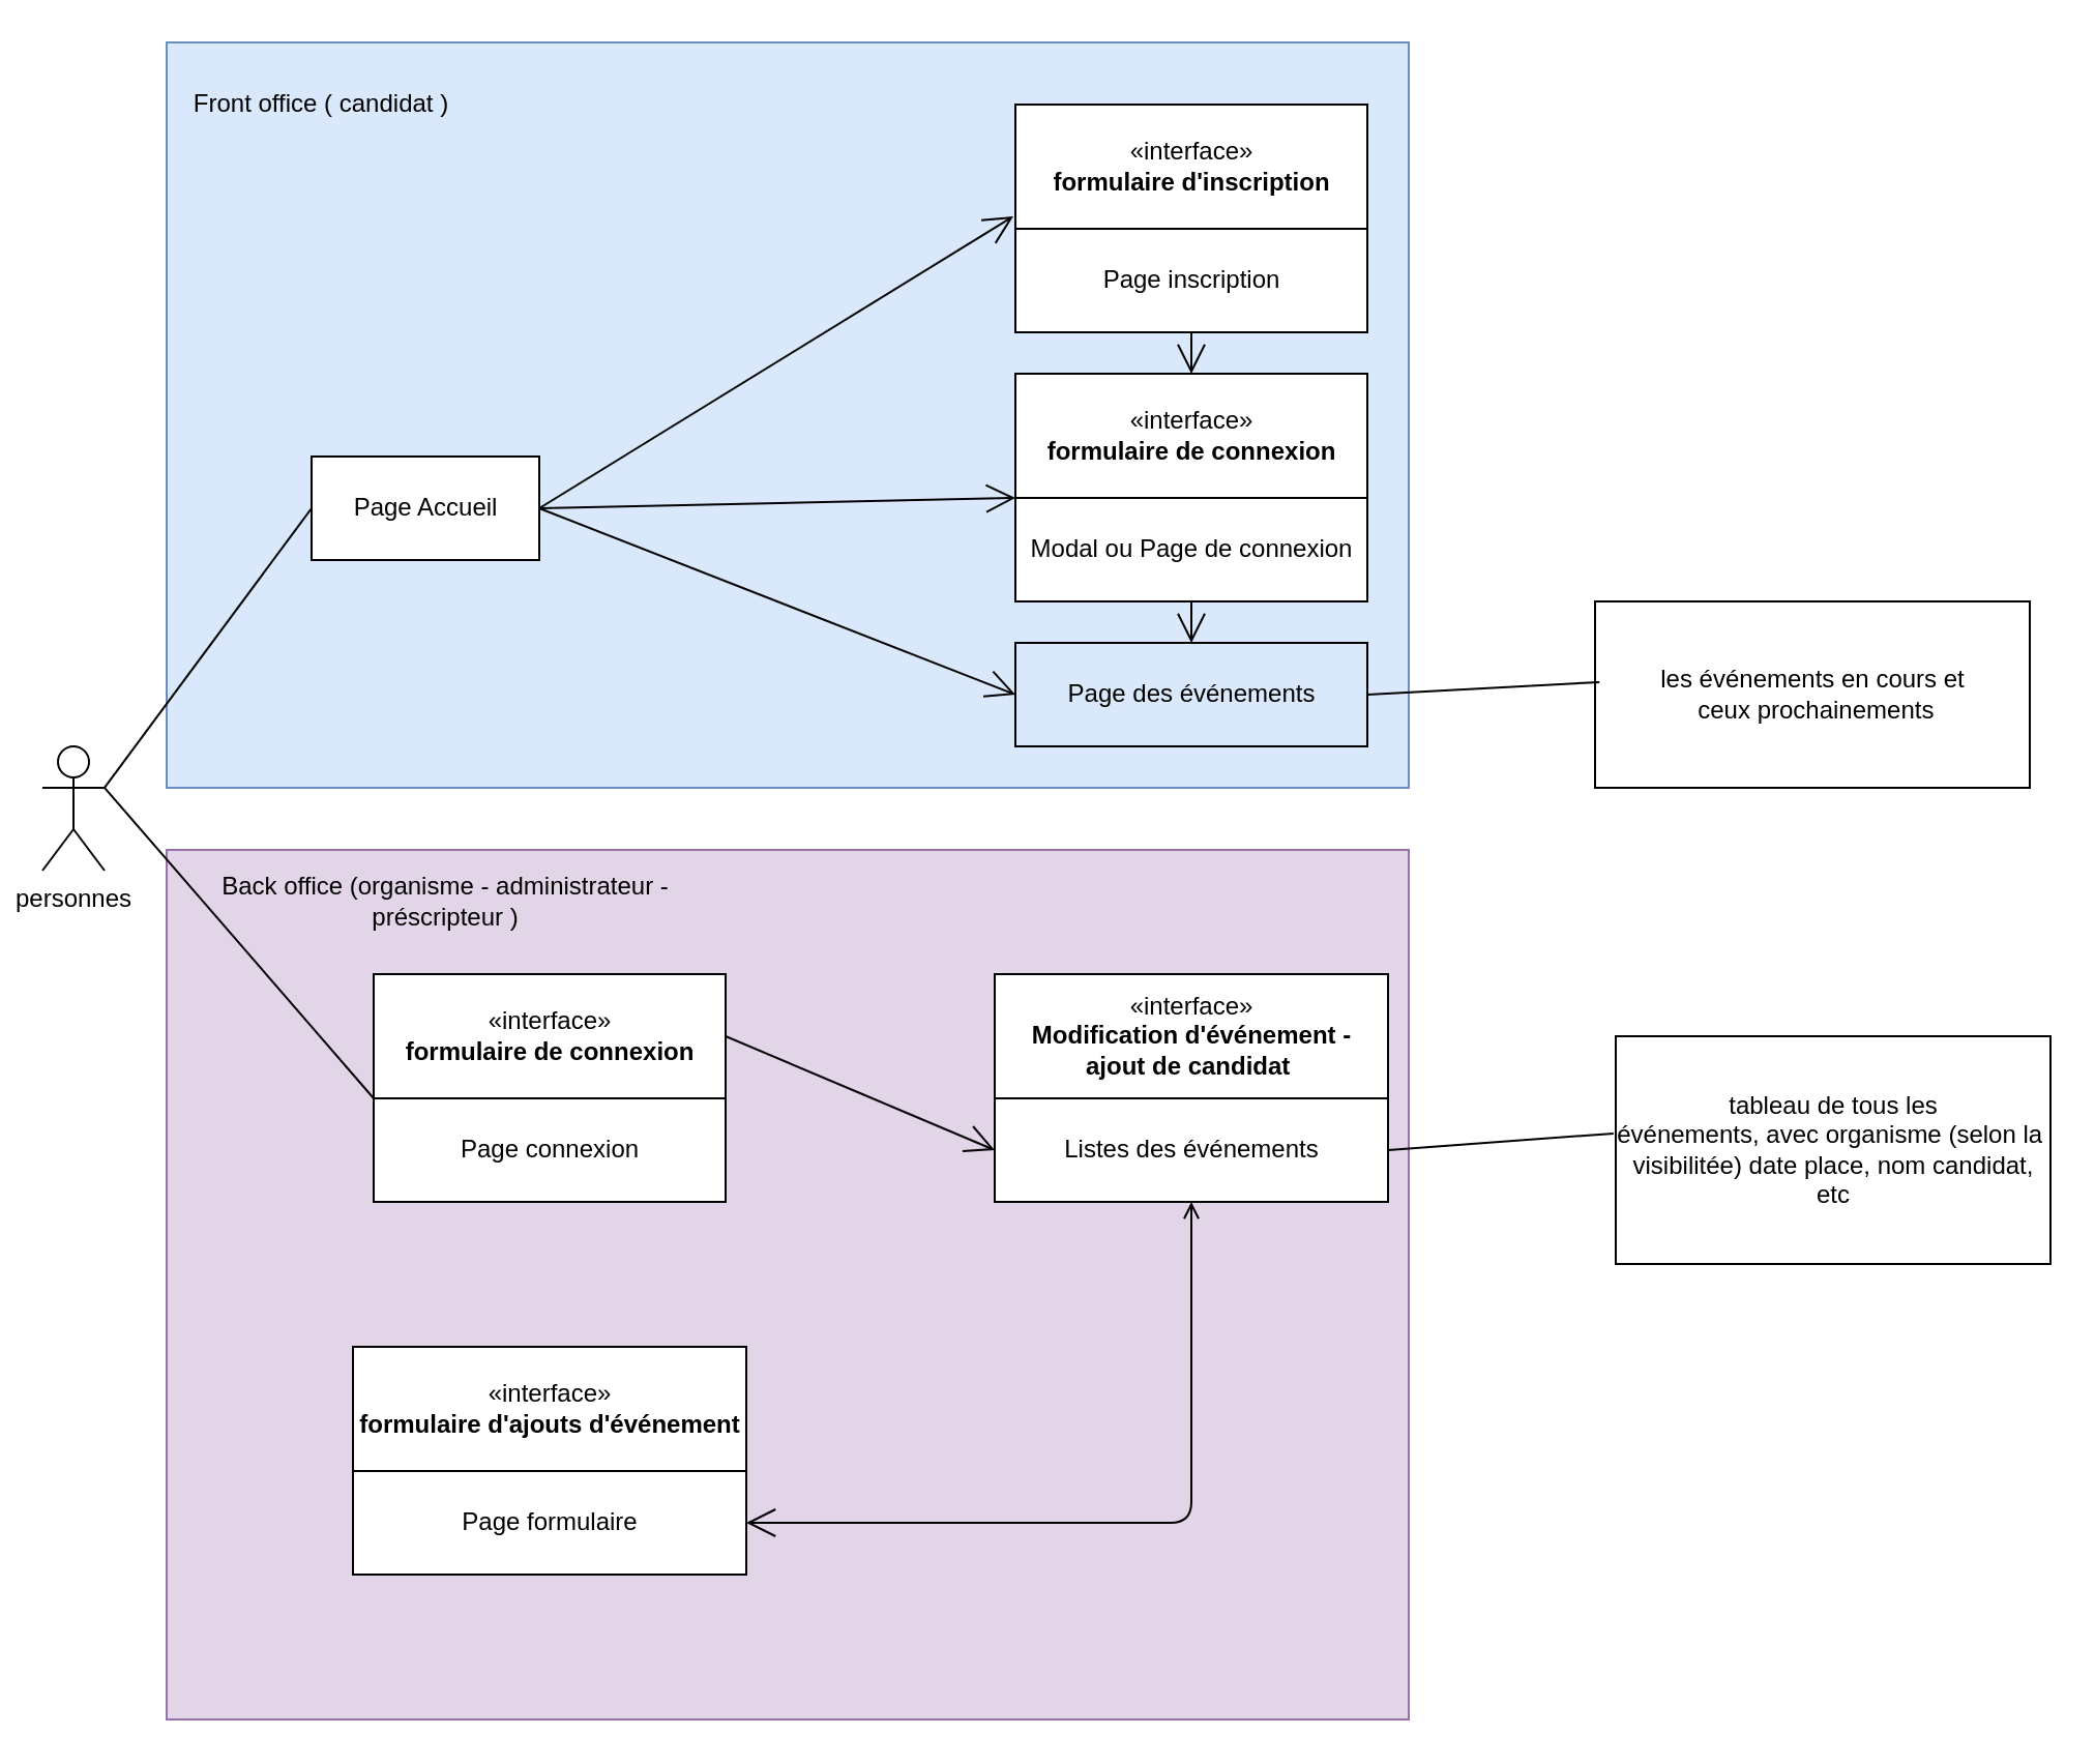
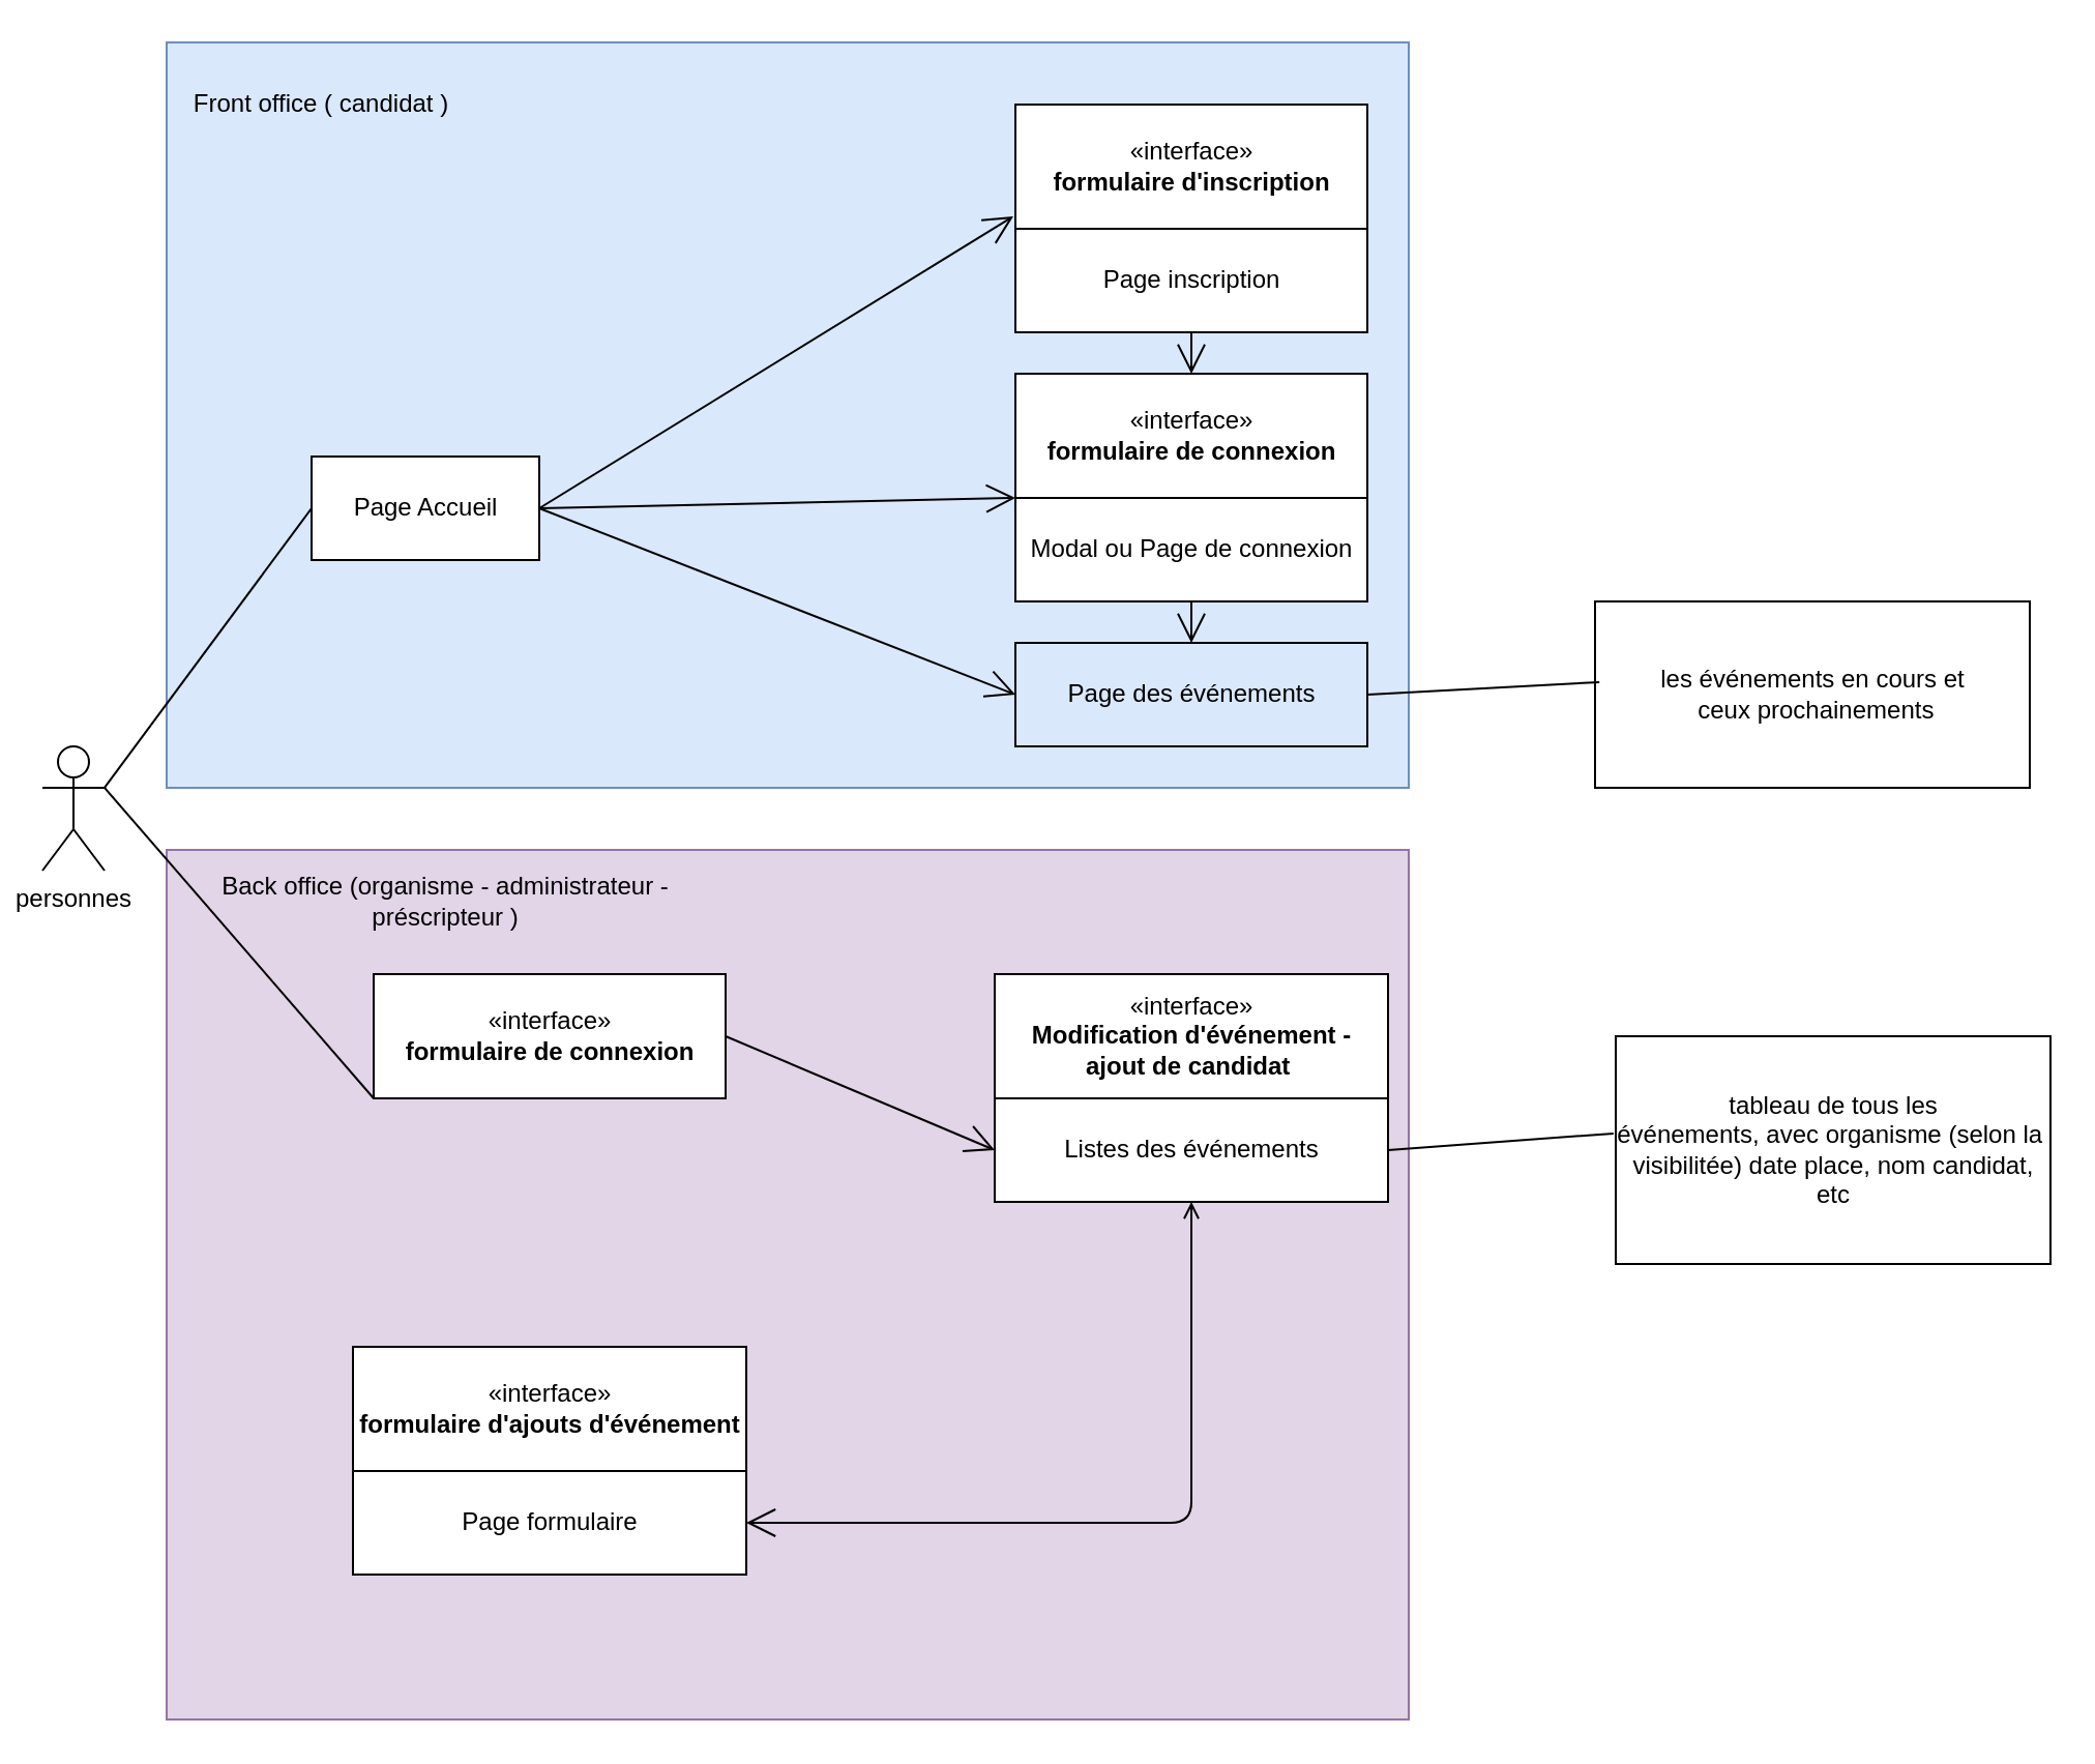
  <mxCell id="0" />
  <mxCell id="1" parent="0" />
  <mxCell id="2" value="" style="rounded=0;whiteSpace=wrap;html=1;fillColor=#dae8fc;strokeColor=#6c8ebf;" vertex="1" parent="1"><mxGeometry x="80" y="20" width="600" height="360" as="geometry" /></mxCell>
  <mxCell id="3" value="Page Accueil" style="html=1;" vertex="1" parent="1"><mxGeometry x="150" y="220" width="110" height="50" as="geometry" /></mxCell>
  <mxCell id="4" value="personnes" style="shape=umlActor;verticalLabelPosition=bottom;verticalAlign=top;html=1;" vertex="1" parent="1"><mxGeometry x="20" y="360" width="30" height="60" as="geometry" /></mxCell>
  <mxCell id="5" value="«interface»&lt;br&gt;&lt;b&gt;formulaire d'inscription&lt;/b&gt;" style="html=1;" vertex="1" parent="1"><mxGeometry x="490" y="50" width="170" height="60" as="geometry" /></mxCell>
  <mxCell id="6" value="Page inscription" style="html=1;" vertex="1" parent="1"><mxGeometry x="490" y="110" width="170" height="50" as="geometry" /></mxCell>
  <mxCell id="7" value="«interface»&lt;br&gt;&lt;b&gt;formulaire de connexion&lt;/b&gt;" style="html=1;" vertex="1" parent="1"><mxGeometry x="490" y="180" width="170" height="60" as="geometry" /></mxCell>
  <mxCell id="8" value="Modal ou Page de connexion" style="html=1;" vertex="1" parent="1"><mxGeometry x="490" y="240" width="170" height="50" as="geometry" /></mxCell>
  <mxCell id="9" value="Page des événements" style="html=1;fillColor=#dae8fc;" vertex="1" parent="1"><mxGeometry x="490" y="310" width="170" height="50" as="geometry" /></mxCell>
  <mxCell id="10" value="" style="endArrow=open;endFill=1;endSize=12;html=1;exitX=1;exitY=0.5;exitDx=0;exitDy=0;entryX=-0.006;entryY=0.9;entryDx=0;entryDy=0;entryPerimeter=0;" edge="1" parent="1" source="3" target="5"><mxGeometry width="160" relative="1" as="geometry"><mxPoint x="200" y="240" as="sourcePoint" /><mxPoint x="360" y="240" as="targetPoint" /></mxGeometry></mxCell>
  <mxCell id="11" value="" style="endArrow=open;endFill=1;endSize=12;html=1;exitX=1;exitY=0.5;exitDx=0;exitDy=0;entryX=0;entryY=1;entryDx=0;entryDy=0;" edge="1" parent="1" source="3" target="7"><mxGeometry width="160" relative="1" as="geometry"><mxPoint x="300" y="255" as="sourcePoint" /><mxPoint x="498.98" y="114" as="targetPoint" /></mxGeometry></mxCell>
  <mxCell id="12" value="" style="endArrow=open;endFill=1;endSize=12;html=1;exitX=1;exitY=0.5;exitDx=0;exitDy=0;entryX=0;entryY=0.5;entryDx=0;entryDy=0;" edge="1" parent="1" source="3" target="9"><mxGeometry width="160" relative="1" as="geometry"><mxPoint x="300" y="255" as="sourcePoint" /><mxPoint x="500" y="250" as="targetPoint" /></mxGeometry></mxCell>
  <mxCell id="13" value="Front office ( candidat )" style="text;html=1;strokeColor=none;fillColor=none;align=center;verticalAlign=middle;whiteSpace=wrap;rounded=0;" vertex="1" parent="1"><mxGeometry x="80" y="20" width="150" height="60" as="geometry" /></mxCell>
  <mxCell id="14" value="" style="rounded=0;whiteSpace=wrap;html=1;fillColor=#e1d5e7;strokeColor=#9673a6;" vertex="1" parent="1"><mxGeometry x="80" y="410" width="600" height="420" as="geometry" /></mxCell>
  <mxCell id="15" value="Back office (organisme - administrateur - préscripteur )" style="text;html=1;strokeColor=none;fillColor=none;align=center;verticalAlign=middle;whiteSpace=wrap;rounded=0;" vertex="1" parent="1"><mxGeometry x="80" y="410" width="270" height="50" as="geometry" /></mxCell>
- <mxCell id="16" value="Page connexion" style="html=1;" vertex="1" parent="1"><mxGeometry x="180" y="530" width="170" height="50" as="geometry" /></mxCell>
  <mxCell id="17" value="«interface»&lt;br&gt;&lt;b&gt;formulaire de connexion&lt;/b&gt;" style="html=1;" vertex="1" parent="1"><mxGeometry x="180" y="470" width="170" height="60" as="geometry" /></mxCell>
  <mxCell id="18" value="Listes des événements" style="html=1;" vertex="1" parent="1"><mxGeometry x="480" y="530" width="190" height="50" as="geometry" /></mxCell>
  <mxCell id="19" value="les événements en cours et&lt;br&gt;&amp;nbsp;ceux prochainements" style="html=1;" vertex="1" parent="1"><mxGeometry x="770" y="290" width="210" height="90" as="geometry" /></mxCell>
  <mxCell id="20" value="" style="endArrow=none;endFill=0;endSize=12;html=1;exitX=0.01;exitY=0.433;exitDx=0;exitDy=0;entryX=1;entryY=0.5;entryDx=0;entryDy=0;exitPerimeter=0;" edge="1" parent="1" source="19" target="9"><mxGeometry width="160" relative="1" as="geometry"><mxPoint x="300" y="255" as="sourcePoint" /><mxPoint x="500" y="345" as="targetPoint" /></mxGeometry></mxCell>
  <mxCell id="21" value="tableau de tous les &lt;br&gt;événements, avec organisme (selon la&amp;nbsp;&lt;br&gt;visibilitée) date place, nom candidat, &lt;br&gt;etc" style="html=1;" vertex="1" parent="1"><mxGeometry x="780" y="500" width="210" height="110" as="geometry" /></mxCell>
  <mxCell id="22" value="" style="endArrow=none;endFill=0;endSize=12;html=1;exitX=-0.005;exitY=0.427;exitDx=0;exitDy=0;entryX=1;entryY=0.5;entryDx=0;entryDy=0;exitPerimeter=0;" edge="1" parent="1" source="21" target="18"><mxGeometry width="160" relative="1" as="geometry"><mxPoint x="782.1" y="338.97" as="sourcePoint" /><mxPoint x="670" y="345" as="targetPoint" /></mxGeometry></mxCell>
  <mxCell id="23" value="" style="endArrow=open;endFill=0;endSize=12;html=1;exitX=1;exitY=0.5;exitDx=0;exitDy=0;entryX=0;entryY=0.5;entryDx=0;entryDy=0;startArrow=none;startFill=0;" edge="1" parent="1" source="17" target="18"><mxGeometry width="160" relative="1" as="geometry"><mxPoint x="300" y="255" as="sourcePoint" /><mxPoint x="500" y="345" as="targetPoint" /></mxGeometry></mxCell>
  <mxCell id="24" value="Page formulaire" style="html=1;" vertex="1" parent="1"><mxGeometry x="170" y="710" width="190" height="50" as="geometry" /></mxCell>
  <mxCell id="25" value="«interface»&lt;br&gt;&lt;b&gt;formulaire d'ajouts d'événement&lt;/b&gt;" style="html=1;" vertex="1" parent="1"><mxGeometry x="170" y="650" width="190" height="60" as="geometry" /></mxCell>
  <mxCell id="26" value="«interface»&lt;br&gt;&lt;b&gt;Modification d'événement - &lt;br&gt;ajout de candidat&amp;nbsp;&lt;/b&gt;" style="html=1;" vertex="1" parent="1"><mxGeometry x="480" y="470" width="190" height="60" as="geometry" /></mxCell>
  <mxCell id="27" value="" style="endArrow=open;endFill=1;endSize=12;html=1;exitX=0.5;exitY=1;exitDx=0;exitDy=0;entryX=1;entryY=0.5;entryDx=0;entryDy=0;startArrow=open;startFill=0;" edge="1" parent="1" source="18" target="24"><mxGeometry width="160" relative="1" as="geometry"><mxPoint x="360" y="510" as="sourcePoint" /><mxPoint x="490" y="565" as="targetPoint" /><Array as="points"><mxPoint x="575" y="735" /></Array></mxGeometry></mxCell>
  <mxCell id="28" value="" style="endArrow=open;endFill=1;endSize=12;html=1;exitX=0.5;exitY=1;exitDx=0;exitDy=0;entryX=0.5;entryY=0;entryDx=0;entryDy=0;" edge="1" parent="1" source="6" target="7"><mxGeometry width="160" relative="1" as="geometry"><mxPoint x="300" y="255" as="sourcePoint" /><mxPoint x="500" y="250" as="targetPoint" /></mxGeometry></mxCell>
  <mxCell id="29" value="" style="endArrow=open;endFill=1;endSize=12;html=1;exitX=0.5;exitY=1;exitDx=0;exitDy=0;" edge="1" parent="1" source="8" target="9"><mxGeometry width="160" relative="1" as="geometry"><mxPoint x="585" y="170" as="sourcePoint" /><mxPoint x="585" y="190" as="targetPoint" /></mxGeometry></mxCell>
  <mxCell id="30" value="" style="endArrow=none;endFill=0;endSize=12;html=1;exitX=1;exitY=0.333;exitDx=0;exitDy=0;exitPerimeter=0;entryX=0;entryY=0.5;entryDx=0;entryDy=0;strokeWidth=1;" edge="1" parent="1" source="4" target="3"><mxGeometry width="160" relative="1" as="geometry"><mxPoint x="170" y="340" as="sourcePoint" /><mxPoint x="330" y="340" as="targetPoint" /></mxGeometry></mxCell>
  <mxCell id="31" value="" style="endArrow=none;endFill=0;endSize=12;html=1;entryX=0;entryY=1;entryDx=0;entryDy=0;strokeWidth=1;exitX=1;exitY=0.333;exitDx=0;exitDy=0;exitPerimeter=0;" edge="1" parent="1" source="4" target="17"><mxGeometry width="160" relative="1" as="geometry"><mxPoint x="60" y="390" as="sourcePoint" /><mxPoint x="190" y="255" as="targetPoint" /></mxGeometry></mxCell>
